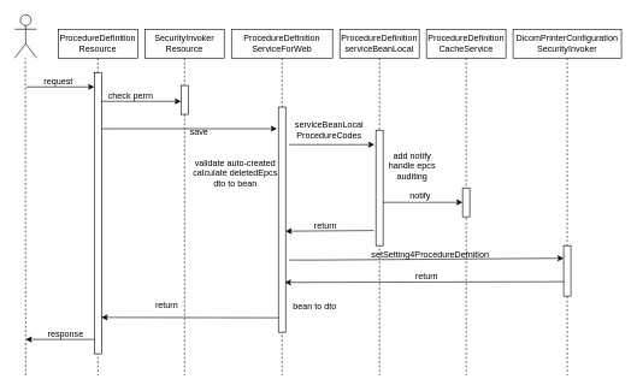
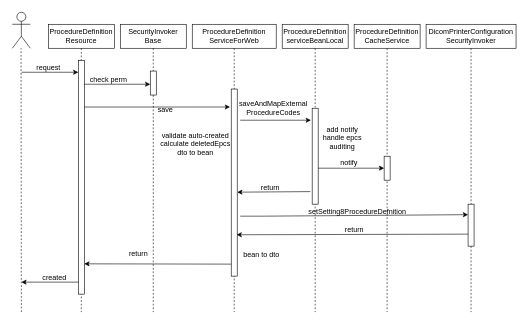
  <mxCell id="0" />
  <mxCell id="1" parent="0" />
  <mxCell id="2" value="ProcedureDefinition&lt;div&gt;Resource&lt;/div&gt;" style="shape=umlLifeline;perimeter=lifelinePerimeter;whiteSpace=wrap;html=1;container=0;dropTarget=0;collapsible=0;recursiveResize=0;outlineConnect=0;portConstraint=eastwest;newEdgeStyle={&quot;edgeStyle&quot;:&quot;elbowEdgeStyle&quot;,&quot;elbow&quot;:&quot;vertical&quot;,&quot;curved&quot;:0,&quot;rounded&quot;:0};" parent="1" vertex="1"><mxGeometry x="80" y="40" width="110" height="480" as="geometry" /></mxCell>
  <mxCell id="3" value="" style="shape=umlActor;verticalLabelPosition=bottom;verticalAlign=top;html=1;outlineConnect=0;" vertex="1" parent="1"><mxGeometry x="20" y="20" width="30" height="60" as="geometry" /></mxCell>
  <mxCell id="4" value="" style="endArrow=none;dashed=1;html=1;rounded=0;strokeWidth=1;" edge="1" parent="1"><mxGeometry width="50" height="50" relative="1" as="geometry"><mxPoint x="35" y="520" as="sourcePoint" /><mxPoint x="34.5" y="80" as="targetPoint" /></mxGeometry></mxCell>
- <mxCell id="5" value="SecurityInvoker&lt;div&gt;Resource&lt;/div&gt;" style="shape=umlLifeline;perimeter=lifelinePerimeter;whiteSpace=wrap;html=1;container=0;dropTarget=0;collapsible=0;recursiveResize=0;outlineConnect=0;portConstraint=eastwest;newEdgeStyle={&quot;edgeStyle&quot;:&quot;elbowEdgeStyle&quot;,&quot;elbow&quot;:&quot;vertical&quot;,&quot;curved&quot;:0,&quot;rounded&quot;:0};" vertex="1" parent="1"><mxGeometry x="200" y="40" width="110" height="480" as="geometry" /></mxCell>
+ <mxCell id="5" value="SecurityInvoker&lt;div&gt;Base&lt;/div&gt;" style="shape=umlLifeline;perimeter=lifelinePerimeter;whiteSpace=wrap;html=1;container=0;dropTarget=0;collapsible=0;recursiveResize=0;outlineConnect=0;portConstraint=eastwest;newEdgeStyle={&quot;edgeStyle&quot;:&quot;elbowEdgeStyle&quot;,&quot;elbow&quot;:&quot;vertical&quot;,&quot;curved&quot;:0,&quot;rounded&quot;:0};" vertex="1" parent="1"><mxGeometry x="200" y="40" width="110" height="480" as="geometry" /></mxCell>
  <mxCell id="6" value="ProcedureDefinition&lt;div&gt;ServiceForWeb&lt;/div&gt;" style="shape=umlLifeline;perimeter=lifelinePerimeter;whiteSpace=wrap;html=1;container=0;dropTarget=0;collapsible=0;recursiveResize=0;outlineConnect=0;portConstraint=eastwest;newEdgeStyle={&quot;edgeStyle&quot;:&quot;elbowEdgeStyle&quot;,&quot;elbow&quot;:&quot;vertical&quot;,&quot;curved&quot;:0,&quot;rounded&quot;:0};" vertex="1" parent="1"><mxGeometry x="320" y="40" width="140" height="480" as="geometry" /></mxCell>
  <mxCell id="7" value="ProcedureDefinition&lt;div&gt;serviceBeanLocal&lt;/div&gt;" style="shape=umlLifeline;perimeter=lifelinePerimeter;whiteSpace=wrap;html=1;container=0;dropTarget=0;collapsible=0;recursiveResize=0;outlineConnect=0;portConstraint=eastwest;newEdgeStyle={&quot;edgeStyle&quot;:&quot;elbowEdgeStyle&quot;,&quot;elbow&quot;:&quot;vertical&quot;,&quot;curved&quot;:0,&quot;rounded&quot;:0};" vertex="1" parent="1"><mxGeometry x="470" y="40" width="110" height="480" as="geometry" /></mxCell>
  <mxCell id="8" value="ProcedureDefinition&lt;div&gt;CacheService&lt;/div&gt;" style="shape=umlLifeline;perimeter=lifelinePerimeter;whiteSpace=wrap;html=1;container=0;dropTarget=0;collapsible=0;recursiveResize=0;outlineConnect=0;portConstraint=eastwest;newEdgeStyle={&quot;edgeStyle&quot;:&quot;elbowEdgeStyle&quot;,&quot;elbow&quot;:&quot;vertical&quot;,&quot;curved&quot;:0,&quot;rounded&quot;:0};" vertex="1" parent="1"><mxGeometry x="590" y="40" width="110" height="480" as="geometry" /></mxCell>
  <mxCell id="9" value="DicomPrinterConfiguration&lt;div&gt;SecurityInvoker&lt;/div&gt;" style="shape=umlLifeline;perimeter=lifelinePerimeter;whiteSpace=wrap;html=1;container=0;dropTarget=0;collapsible=0;recursiveResize=0;outlineConnect=0;portConstraint=eastwest;newEdgeStyle={&quot;edgeStyle&quot;:&quot;elbowEdgeStyle&quot;,&quot;elbow&quot;:&quot;vertical&quot;,&quot;curved&quot;:0,&quot;rounded&quot;:0};" vertex="1" parent="1"><mxGeometry x="710" y="40" width="150" height="480" as="geometry" /></mxCell>
  <mxCell id="10" value="" style="rounded=0;whiteSpace=wrap;html=1;" vertex="1" parent="1"><mxGeometry x="130" y="100" width="10" height="390" as="geometry" /></mxCell>
  <mxCell id="11" value="" style="endArrow=classic;html=1;rounded=0;" edge="1" parent="1"><mxGeometry width="50" height="50" relative="1" as="geometry"><mxPoint x="35.5" y="120" as="sourcePoint" /><mxPoint x="130" y="120" as="targetPoint" /></mxGeometry></mxCell>
  <mxCell id="12" value="request" style="text;html=1;align=center;verticalAlign=middle;resizable=0;points=[];autosize=1;strokeColor=none;fillColor=none;" vertex="1" parent="1"><mxGeometry x="50" y="98" width="60" height="30" as="geometry" /></mxCell>
  <mxCell id="13" value="" style="rounded=0;whiteSpace=wrap;html=1;" vertex="1" parent="1"><mxGeometry x="250" y="118" width="10" height="40" as="geometry" /></mxCell>
  <mxCell id="14" value="" style="rounded=0;whiteSpace=wrap;html=1;" vertex="1" parent="1"><mxGeometry x="385" y="148" width="10" height="312" as="geometry" /></mxCell>
  <mxCell id="15" value="" style="rounded=0;whiteSpace=wrap;html=1;" vertex="1" parent="1"><mxGeometry x="520" y="180" width="10" height="160" as="geometry" /></mxCell>
  <mxCell id="16" value="" style="rounded=0;whiteSpace=wrap;html=1;" vertex="1" parent="1"><mxGeometry x="640" y="260" width="10" height="40" as="geometry" /></mxCell>
  <mxCell id="17" value="" style="rounded=0;whiteSpace=wrap;html=1;" vertex="1" parent="1"><mxGeometry x="780" y="340" width="10" height="70" as="geometry" /></mxCell>
  <mxCell id="18" value="" style="endArrow=classic;html=1;rounded=0;" edge="1" parent="1"><mxGeometry width="50" height="50" relative="1" as="geometry"><mxPoint x="140" y="140" as="sourcePoint" /><mxPoint x="250" y="140" as="targetPoint" /></mxGeometry></mxCell>
  <mxCell id="19" value="check perm" style="text;html=1;align=center;verticalAlign=middle;resizable=0;points=[];autosize=1;strokeColor=none;fillColor=none;" vertex="1" parent="1"><mxGeometry x="135" y="118" width="90" height="30" as="geometry" /></mxCell>
  <mxCell id="20" value="" style="endArrow=classic;html=1;rounded=0;entryX=-0.2;entryY=0.096;entryDx=0;entryDy=0;entryPerimeter=0;" edge="1" parent="1" target="14"><mxGeometry width="50" height="50" relative="1" as="geometry"><mxPoint x="140" y="178" as="sourcePoint" /><mxPoint x="370" y="178" as="targetPoint" /></mxGeometry></mxCell>
  <mxCell id="21" value="save" style="text;html=1;align=center;verticalAlign=middle;resizable=0;points=[];autosize=1;strokeColor=none;fillColor=none;" vertex="1" parent="1"><mxGeometry x="250" y="168" width="50" height="30" as="geometry" /></mxCell>
  <mxCell id="22" value="validate auto-created&lt;br&gt;calculate deletedEpcs&lt;div&gt;dto to bean&lt;/div&gt;" style="text;html=1;align=center;verticalAlign=middle;resizable=0;points=[];autosize=1;strokeColor=none;fillColor=none;" vertex="1" parent="1"><mxGeometry x="255" y="210" width="140" height="60" as="geometry" /></mxCell>
  <mxCell id="23" value="" style="endArrow=classic;html=1;rounded=0;entryX=0.95;entryY=1;entryDx=0;entryDy=0;entryPerimeter=0;" edge="1" parent="1" target="24"><mxGeometry width="50" height="50" relative="1" as="geometry"><mxPoint x="400" y="200" as="sourcePoint" /><mxPoint x="520" y="200" as="targetPoint" /></mxGeometry></mxCell>
- <mxCell id="24" value="serviceBeanLocal&lt;div&gt;ProcedureCodes&lt;/div&gt;" style="text;html=1;align=center;verticalAlign=middle;resizable=0;points=[];autosize=1;strokeColor=none;fillColor=none;" vertex="1" parent="1"><mxGeometry x="385" y="160" width="140" height="40" as="geometry" /></mxCell>
+ <mxCell id="24" value="saveAndMapExternal&lt;div&gt;ProcedureCodes&lt;/div&gt;" style="text;html=1;align=center;verticalAlign=middle;resizable=0;points=[];autosize=1;strokeColor=none;fillColor=none;" vertex="1" parent="1"><mxGeometry x="385" y="160" width="140" height="40" as="geometry" /></mxCell>
  <mxCell id="25" value="add notify&lt;br&gt;handle epcs&lt;div&gt;auditing&lt;/div&gt;" style="text;html=1;align=center;verticalAlign=middle;resizable=0;points=[];autosize=1;strokeColor=none;fillColor=none;" vertex="1" parent="1"><mxGeometry x="525" y="200" width="90" height="60" as="geometry" /></mxCell>
  <mxCell id="26" value="" style="endArrow=classic;html=1;rounded=0;" edge="1" parent="1"><mxGeometry width="50" height="50" relative="1" as="geometry"><mxPoint x="530" y="280" as="sourcePoint" /><mxPoint x="640" y="280" as="targetPoint" /></mxGeometry></mxCell>
  <mxCell id="27" value="&lt;font style=&quot;font-size: 12px;&quot;&gt;notify&lt;/font&gt;" style="edgeLabel;html=1;align=center;verticalAlign=middle;resizable=0;points=[];" vertex="1" connectable="0" parent="26"><mxGeometry x="-0.127" y="4" relative="1" as="geometry"><mxPoint x="2" y="-6" as="offset" /></mxGeometry></mxCell>
  <mxCell id="28" value="" style="endArrow=classic;html=1;rounded=0;exitX=-0.3;exitY=0.869;exitDx=0;exitDy=0;exitPerimeter=0;" edge="1" parent="1" source="15"><mxGeometry width="50" height="50" relative="1" as="geometry"><mxPoint x="510" y="320" as="sourcePoint" /><mxPoint x="395" y="320" as="targetPoint" /></mxGeometry></mxCell>
  <mxCell id="29" value="return" style="text;html=1;align=center;verticalAlign=middle;resizable=0;points=[];autosize=1;strokeColor=none;fillColor=none;" vertex="1" parent="1"><mxGeometry x="425" y="298" width="50" height="30" as="geometry" /></mxCell>
  <mxCell id="30" value="" style="endArrow=classic;html=1;rounded=0;entryX=0;entryY=0.25;entryDx=0;entryDy=0;" edge="1" parent="1" target="17"><mxGeometry width="50" height="50" relative="1" as="geometry"><mxPoint x="400" y="360" as="sourcePoint" /><mxPoint x="770" y="360" as="targetPoint" /><Array as="points"><mxPoint x="440" y="360" /></Array></mxGeometry></mxCell>
  <mxCell id="31" value="" style="endArrow=classic;html=1;rounded=0;" edge="1" parent="1"><mxGeometry width="50" height="50" relative="1" as="geometry"><mxPoint x="780" y="390" as="sourcePoint" /><mxPoint x="394" y="391" as="targetPoint" /></mxGeometry></mxCell>
- <mxCell id="32" value="setSetting4ProcedureDefnition" style="text;html=1;align=center;verticalAlign=middle;resizable=0;points=[];autosize=1;strokeColor=none;fillColor=none;" vertex="1" parent="1"><mxGeometry x="500" y="338" width="190" height="30" as="geometry" /></mxCell>
+ <mxCell id="32" value="setSetting8ProcedureDefnition" style="text;html=1;align=center;verticalAlign=middle;resizable=0;points=[];autosize=1;strokeColor=none;fillColor=none;" vertex="1" parent="1"><mxGeometry x="500" y="338" width="190" height="30" as="geometry" /></mxCell>
  <mxCell id="33" value="return" style="text;html=1;align=center;verticalAlign=middle;resizable=0;points=[];autosize=1;strokeColor=none;fillColor=none;" vertex="1" parent="1"><mxGeometry x="565" y="368" width="50" height="30" as="geometry" /></mxCell>
  <mxCell id="34" value="bean to dto" style="text;html=1;align=center;verticalAlign=middle;resizable=0;points=[];autosize=1;strokeColor=none;fillColor=none;" vertex="1" parent="1"><mxGeometry x="395" y="410" width="80" height="30" as="geometry" /></mxCell>
  <mxCell id="35" value="" style="endArrow=classic;html=1;rounded=0;entryX=1;entryY=0.25;entryDx=0;entryDy=0;" edge="1" parent="1"><mxGeometry width="50" height="50" relative="1" as="geometry"><mxPoint x="385" y="440" as="sourcePoint" /><mxPoint x="140" y="439.5" as="targetPoint" /></mxGeometry></mxCell>
  <mxCell id="36" value="" style="endArrow=classic;html=1;rounded=0;" edge="1" parent="1"><mxGeometry width="50" height="50" relative="1" as="geometry"><mxPoint x="130" y="470" as="sourcePoint" /><mxPoint x="35" y="470" as="targetPoint" /></mxGeometry></mxCell>
  <mxCell id="37" value="return" style="text;html=1;align=center;verticalAlign=middle;resizable=0;points=[];autosize=1;strokeColor=none;fillColor=none;" vertex="1" parent="1"><mxGeometry x="205" y="408" width="50" height="30" as="geometry" /></mxCell>
- <mxCell id="38" value="response" style="text;html=1;align=center;verticalAlign=middle;resizable=0;points=[];autosize=1;strokeColor=none;fillColor=none;" vertex="1" parent="1"><mxGeometry x="55" y="448" width="70" height="30" as="geometry" /></mxCell>
+ <mxCell id="38" value="created" style="text;html=1;align=center;verticalAlign=middle;resizable=0;points=[];autosize=1;strokeColor=none;fillColor=none;" vertex="1" parent="1"><mxGeometry x="55" y="448" width="70" height="30" as="geometry" /></mxCell>
